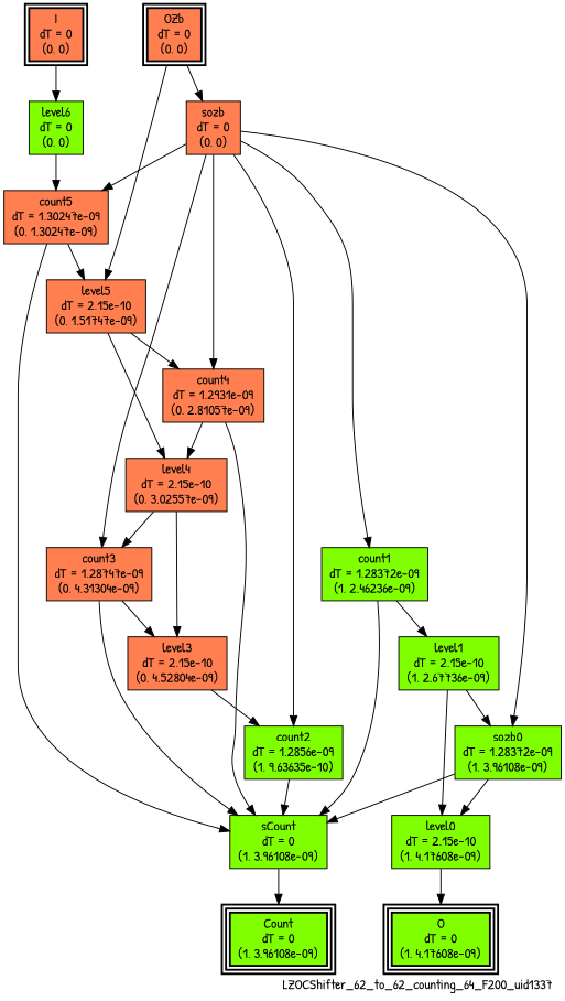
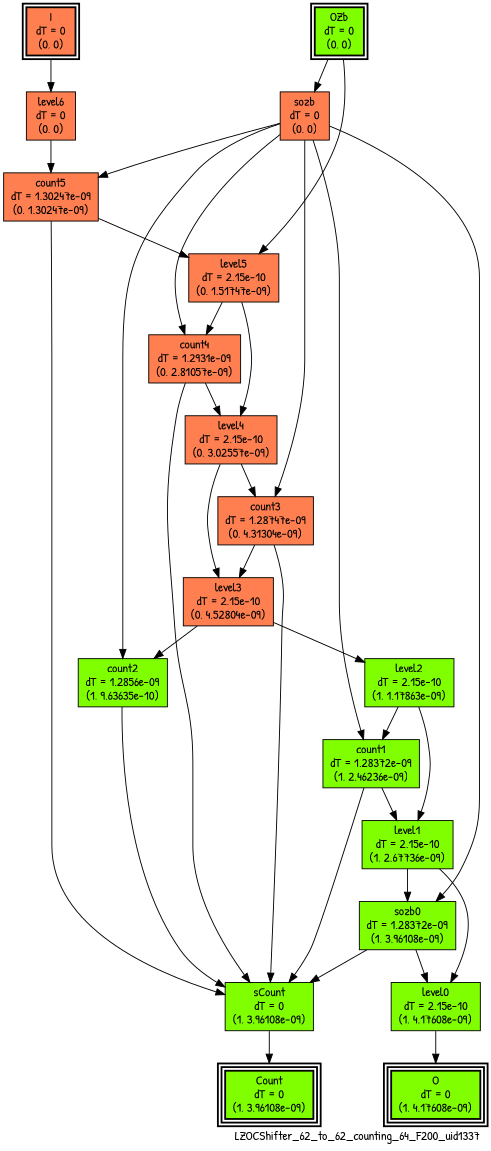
  digraph {
    fontname="Patrick Hand"
    label=LZOCShifter_62_to_62_counting_64_F200_uid1337
    labeljust=right
    labelloc=bottom
    nodesep=0.25
    ranksep=0.5
    node [color=black fillcolor=coral fontname="Patrick Hand" peripheries=1 shape=box style=filled]
    edge [arrowhead=normal arrowsize=1.0 arrowtail=normal color=black dir=forward fontname="Patrick Hand"]
    n1 [label="I\ndT = 0\n(0, 0)" peripheries=2 style="bold, filled"]
-   n2 [label="OZb\ndT = 0\n(0, 0)" peripheries=2 style="bold, filled"]
+   n2 [fillcolor=chartreuse label="OZb\ndT = 0\n(0, 0)" peripheries=2 style="bold, filled"]
    n3 [fillcolor=chartreuse label="Count\ndT = 0\n(1, 3.96108e-09)" peripheries=3 style="bold, filled"]
    n4 [fillcolor=chartreuse label="O\ndT = 0\n(1, 4.17608e-09)" peripheries=3 style="bold, filled"]
-   n5 [fillcolor=chartreuse label="level6\ndT = 0\n(0, 0)"]
+   n5 [label="level6\ndT = 0\n(0, 0)"]
    n6 [label="sozb\ndT = 0\n(0, 0)"]
    n7 [label="level5\ndT = 2.15e-10\n(0, 1.51747e-09)"]
    n8 [label="count5\ndT = 1.30247e-09\n(0, 1.30247e-09)"]
    n9 [label="count4\ndT = 1.2931e-09\n(0, 2.81057e-09)"]
    n10 [label="count3\ndT = 1.28747e-09\n(0, 4.31304e-09)"]
    n11 [fillcolor=chartreuse label="count2\ndT = 1.2856e-09\n(1, 9.63635e-10)"]
    n12 [fillcolor=chartreuse label="count1\ndT = 1.28372e-09\n(1, 2.46236e-09)"]
    n13 [fillcolor=chartreuse label="sozb0\ndT = 1.28372e-09\n(1, 3.96108e-09)"]
    n14 [fillcolor=chartreuse label="sCount\ndT = 0\n(1, 3.96108e-09)"]
    n15 [label="level4\ndT = 2.15e-10\n(0, 3.02557e-09)"]
    n16 [label="level3\ndT = 2.15e-10\n(0, 4.52804e-09)"]
    n17 [fillcolor=chartreuse label="level1\ndT = 2.15e-10\n(1, 2.67736e-09)"]
    n18 [fillcolor=chartreuse label="level0\ndT = 2.15e-10\n(1, 4.17608e-09)"]
+   n19 [fillcolor=chartreuse label="level2\ndT = 2.15e-10\n(1, 1.17863e-09)"]
    subgraph sub_1 {
      rank=same
      n1
      n2
    }
    subgraph sub_2 {
      rank=same
      n3
      n4
    }
    n1 -> n5
    n2 -> n6
    n2 -> n7
    n5 -> n8
    n6 -> n8
    n6 -> n9
    n6 -> n10
    n6 -> n11
    n6 -> n12
    n6 -> n13
    n7 -> n9
    n7 -> n15
    n8 -> n7
    n8 -> n14
    n9 -> n14
    n9 -> n15
    n10 -> n14
    n10 -> n16
    n11 -> n14
    n12 -> n14
    n12 -> n17
    n13 -> n14
    n13 -> n18
    n14 -> n3
    n15 -> n10
    n15 -> n16
    n16 -> n11
+   n16 -> n19
    n17 -> n13
    n17 -> n18
    n18 -> n4
+   n19 -> n12
+   n19 -> n17
  }
